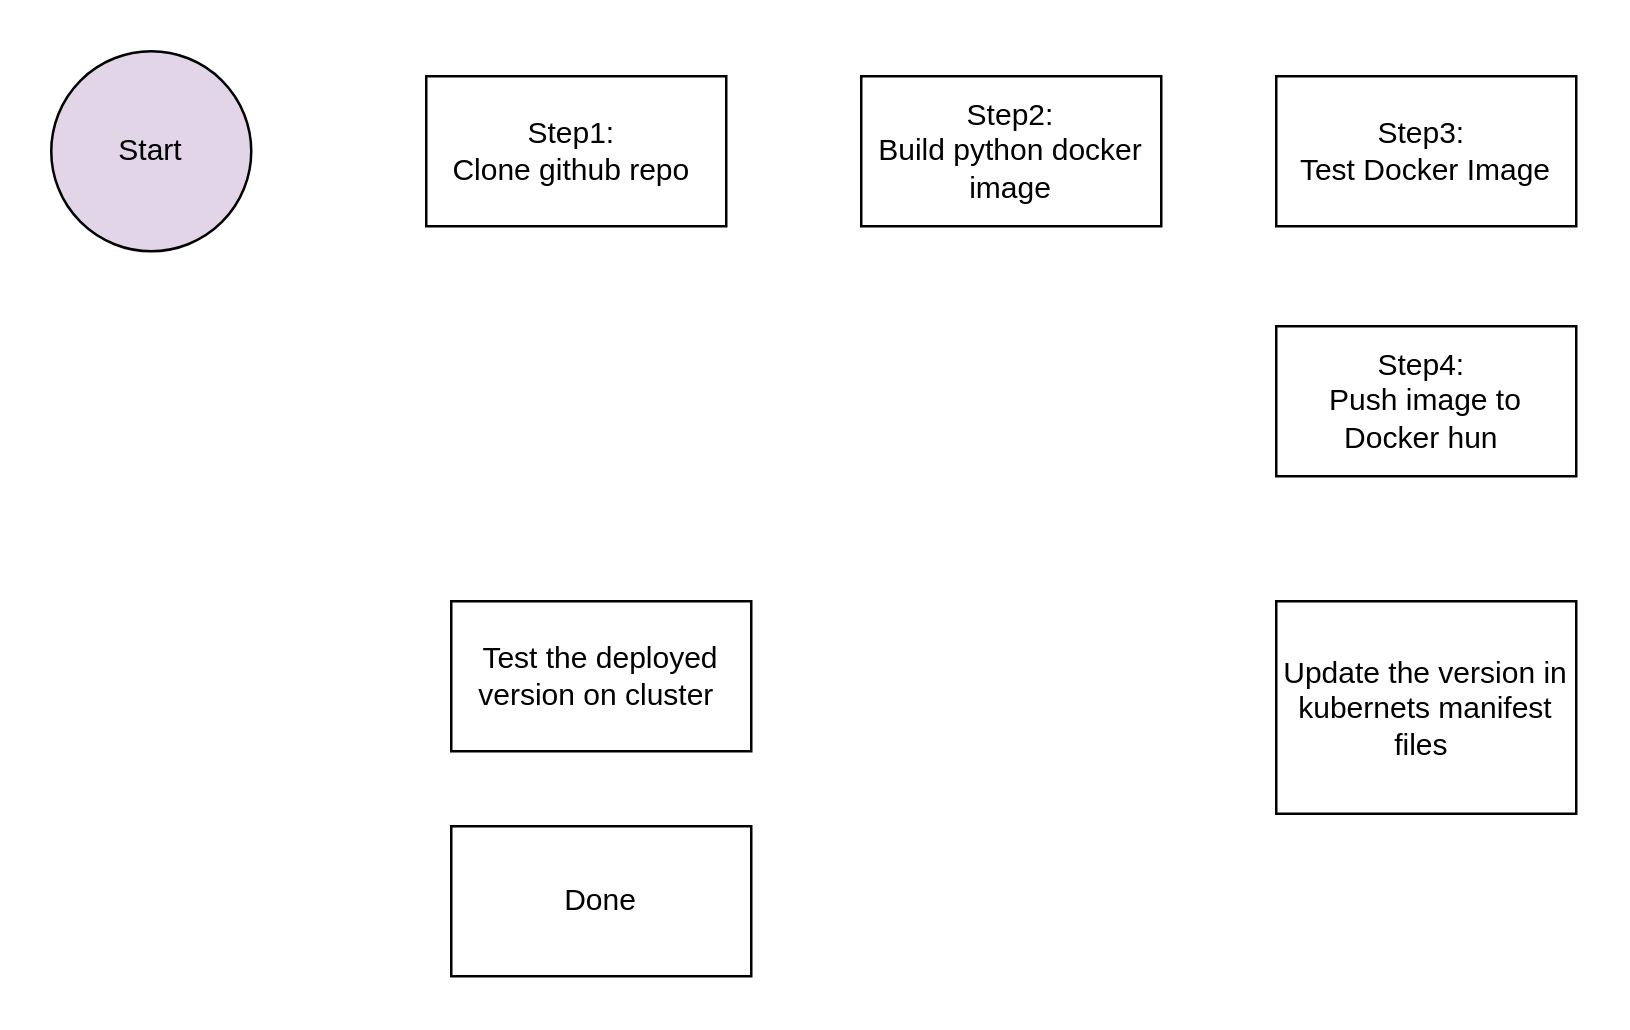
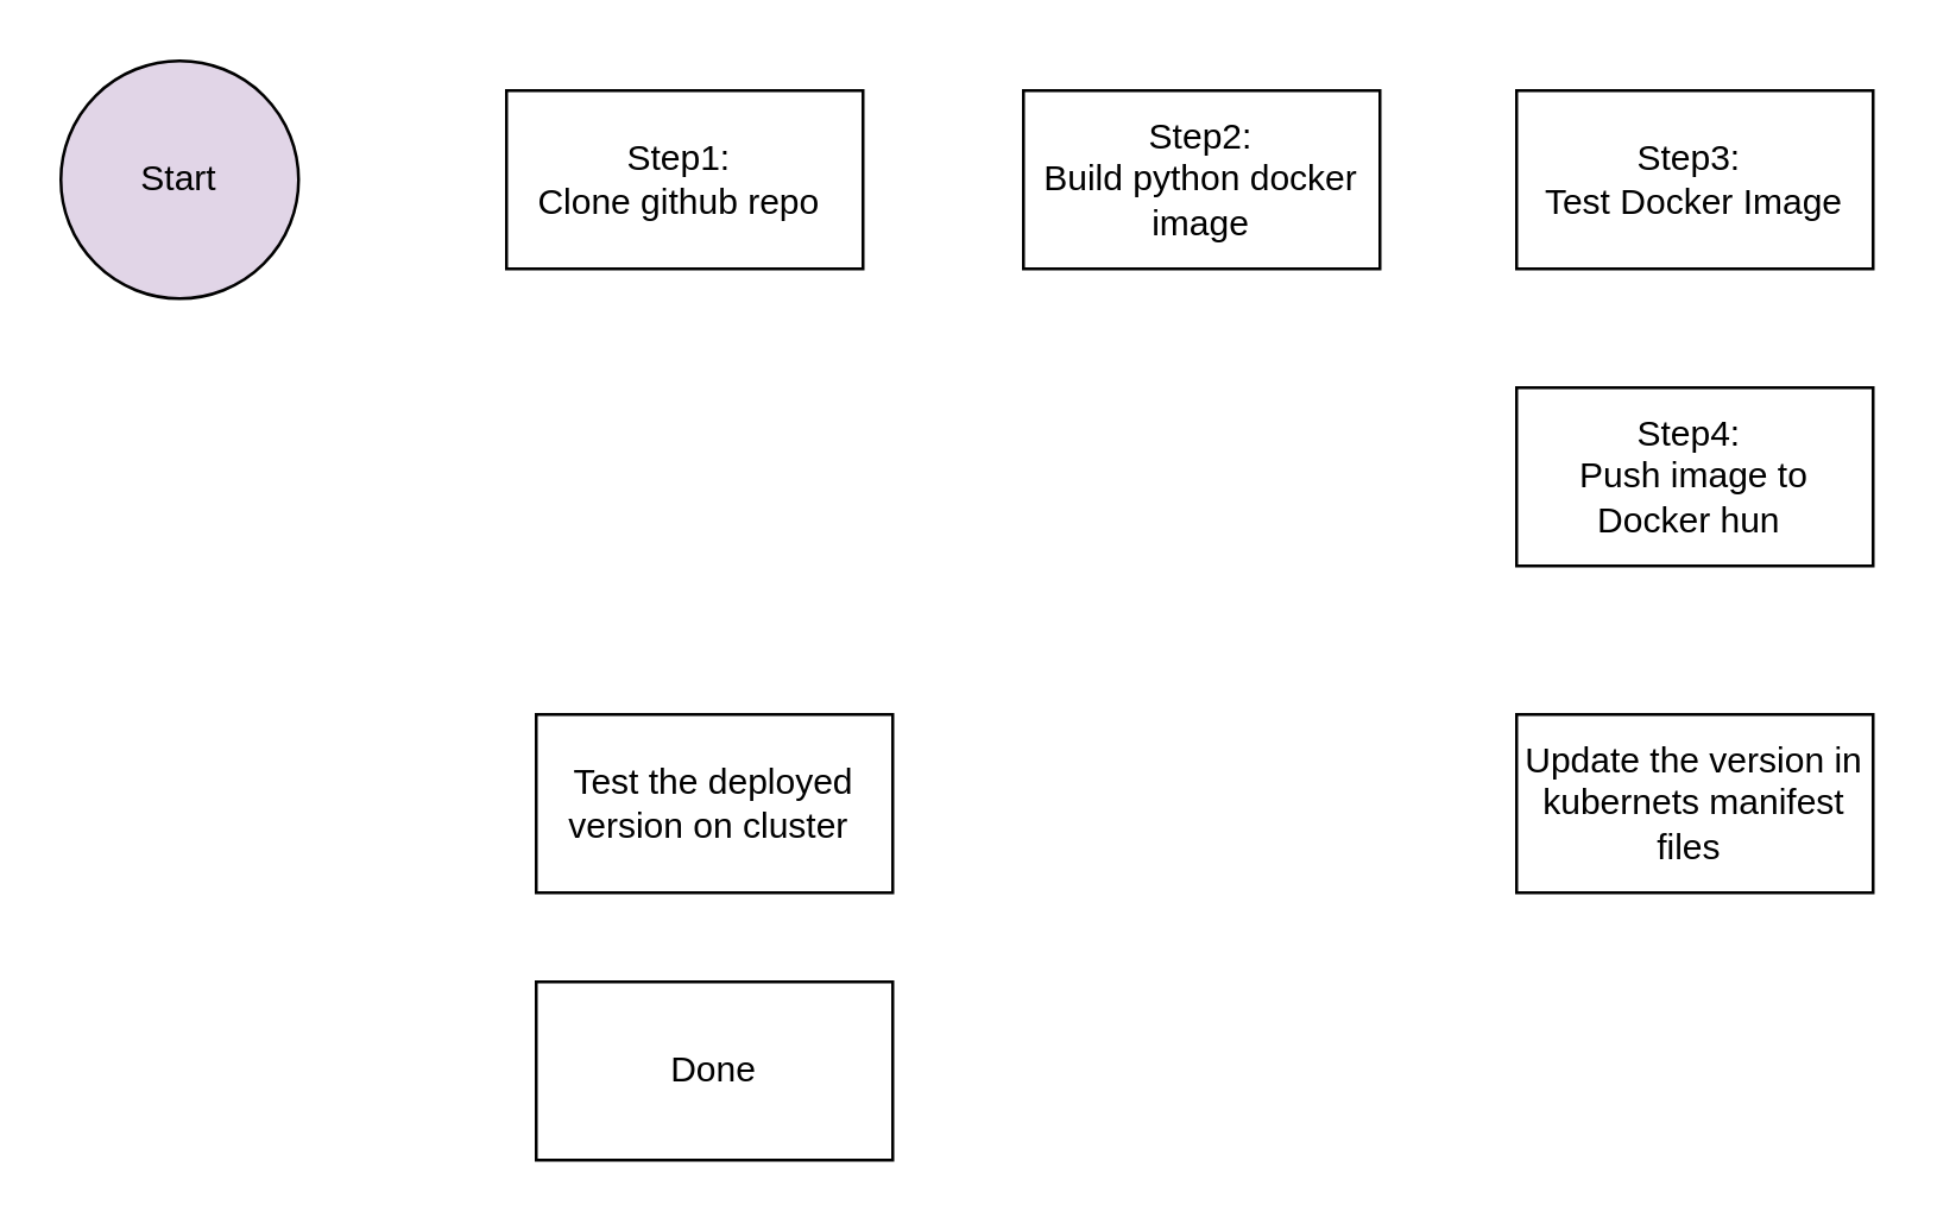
  <mxCell id="0" />
  <mxCell id="1" parent="0" />
  <mxCell id="2" value="Step1:&amp;nbsp;&lt;br&gt;Clone github repo&amp;nbsp;" style="rounded=0;whiteSpace=wrap;html=1;" vertex="1" parent="1"><mxGeometry x="170" y="30" width="120" height="60" as="geometry" /></mxCell>
  <mxCell id="3" value="Start" style="ellipse;whiteSpace=wrap;html=1;fillColor=#e1d5e7;" vertex="1" parent="1"><mxGeometry x="20" y="20" width="80" height="80" as="geometry" /></mxCell>
  <mxCell id="4" value="Step2: &lt;br&gt;Build python docker image" style="rounded=0;whiteSpace=wrap;html=1;" vertex="1" parent="1"><mxGeometry x="344" y="30" width="120" height="60" as="geometry" /></mxCell>
  <mxCell id="5" value="Step3:&amp;nbsp;&lt;br&gt;Test Docker Image" style="rounded=0;whiteSpace=wrap;html=1;" vertex="1" parent="1"><mxGeometry x="510" y="30" width="120" height="60" as="geometry" /></mxCell>
  <mxCell id="6" value="Step4:&amp;nbsp;&lt;br&gt;Push image to Docker hun&amp;nbsp;" style="rounded=0;whiteSpace=wrap;html=1;" vertex="1" parent="1"><mxGeometry x="510" y="130" width="120" height="60" as="geometry" /></mxCell>
- <mxCell id="7" value="Update the version in kubernets manifest files&amp;nbsp;" style="rounded=0;whiteSpace=wrap;html=1;" vertex="1" parent="1"><mxGeometry x="510" y="240" width="120" height="85" as="geometry" /></mxCell>
+ <mxCell id="7" value="Update the version in kubernets manifest files&amp;nbsp;" style="rounded=0;whiteSpace=wrap;html=1;" vertex="1" parent="1"><mxGeometry x="510" y="240" width="120" height="60" as="geometry" /></mxCell>
  <mxCell id="8" value="Test the deployed version on cluster&amp;nbsp;" style="rounded=0;whiteSpace=wrap;html=1;" vertex="1" parent="1"><mxGeometry x="180" y="240" width="120" height="60" as="geometry" /></mxCell>
  <mxCell id="9" value="Done" style="rounded=0;whiteSpace=wrap;html=1;" vertex="1" parent="1"><mxGeometry x="180" y="330" width="120" height="60" as="geometry" /></mxCell>
